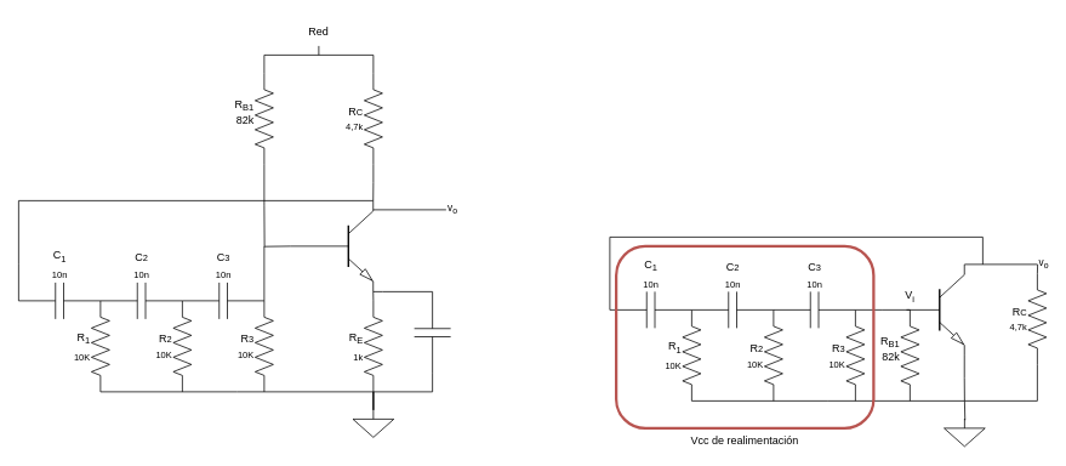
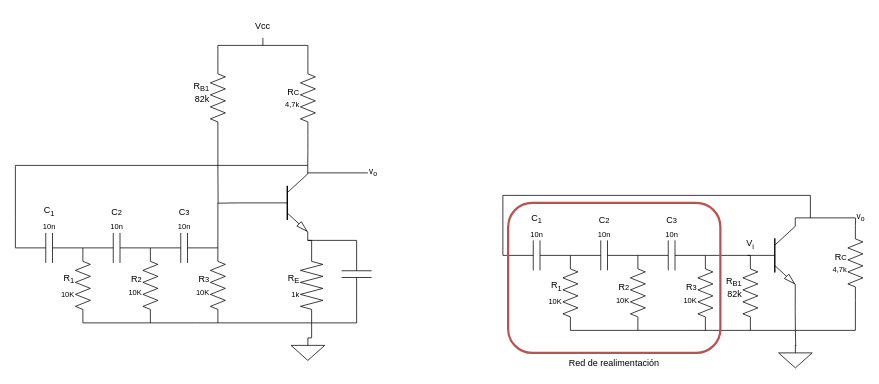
  <mxCell id="0" />
  <mxCell id="1" parent="0" />
  <mxCell id="2" style="edgeStyle=orthogonalEdgeStyle;rounded=0;orthogonalLoop=1;jettySize=auto;html=1;exitX=0;exitY=0.5;exitDx=0;exitDy=0;exitPerimeter=0;endArrow=none;startFill=0;" edge="1" parent="1" source="3"><mxGeometry relative="1" as="geometry"><mxPoint x="290" y="270.4" as="targetPoint" /></mxGeometry></mxCell>
  <mxCell id="3" value="" style="verticalLabelPosition=bottom;shadow=0;dashed=0;align=center;html=1;verticalAlign=top;shape=mxgraph.electrical.transistors.npn_transistor_5;" vertex="1" parent="1"><mxGeometry x="346" y="220" width="64" height="100" as="geometry" /></mxCell>
  <mxCell id="4" value="R&lt;span style=&quot;font-size: 10px;&quot;&gt;C&lt;/span&gt;&lt;div&gt;&lt;span style=&quot;font-size: 10px;&quot;&gt;4,7k&lt;/span&gt;&lt;/div&gt;" style="pointerEvents=1;verticalLabelPosition=middle;shadow=0;dashed=0;align=right;html=1;verticalAlign=middle;shape=mxgraph.electrical.resistors.resistor_2;direction=south;labelPosition=left;" vertex="1" parent="1"><mxGeometry x="400" y="80" width="20" height="100" as="geometry" /></mxCell>
  <mxCell id="5" style="edgeStyle=orthogonalEdgeStyle;rounded=0;orthogonalLoop=1;jettySize=auto;html=1;exitX=1;exitY=0.5;exitDx=0;exitDy=0;exitPerimeter=0;endArrow=none;startFill=0;" edge="1" parent="1" source="7"><mxGeometry relative="1" as="geometry"><mxPoint x="290.333" y="270" as="targetPoint" /></mxGeometry></mxCell>
  <mxCell id="6" style="edgeStyle=orthogonalEdgeStyle;rounded=0;orthogonalLoop=1;jettySize=auto;html=1;exitX=0;exitY=0.5;exitDx=0;exitDy=0;exitPerimeter=0;endArrow=none;startFill=0;entryX=0;entryY=0.5;entryDx=0;entryDy=0;entryPerimeter=0;" edge="1" parent="1" source="7" target="4"><mxGeometry relative="1" as="geometry"><mxPoint x="410" y="70" as="targetPoint" /><Array as="points"><mxPoint x="290" y="60" /><mxPoint x="410" y="60" /></Array></mxGeometry></mxCell>
  <mxCell id="7" value="R&lt;sub&gt;B1&lt;/sub&gt;&lt;div&gt;82k&lt;/div&gt;&lt;div&gt;&lt;div&gt;&lt;br&gt;&lt;/div&gt;&lt;/div&gt;" style="pointerEvents=1;verticalLabelPosition=middle;shadow=0;dashed=0;align=right;html=1;verticalAlign=middle;shape=mxgraph.electrical.resistors.resistor_2;direction=south;labelPosition=left;" vertex="1" parent="1"><mxGeometry x="280" y="80" width="20" height="100" as="geometry" /></mxCell>
  <mxCell id="8" style="edgeStyle=orthogonalEdgeStyle;rounded=0;orthogonalLoop=1;jettySize=auto;html=1;exitX=1;exitY=0.5;exitDx=0;exitDy=0;exitPerimeter=0;endArrow=none;startFill=0;" edge="1" parent="1" source="9" target="18"><mxGeometry relative="1" as="geometry"><mxPoint x="409.742" y="450" as="targetPoint" /></mxGeometry></mxCell>
- <mxCell id="9" value="R&lt;sub&gt;E&lt;br&gt;1k&lt;/sub&gt;" style="pointerEvents=1;verticalLabelPosition=middle;shadow=0;dashed=0;align=right;html=1;verticalAlign=middle;shape=mxgraph.electrical.resistors.resistor_2;direction=south;labelPosition=left;" vertex="1" parent="1"><mxGeometry x="400" y="330" width="20" height="100" as="geometry" /></mxCell>
+ <mxCell id="9" value="R&lt;sub&gt;E&lt;br&gt;1k&lt;/sub&gt;" style="pointerEvents=1;verticalLabelPosition=middle;shadow=0;dashed=0;align=right;html=1;verticalAlign=middle;shape=mxgraph.electrical.resistors.resistor_2;direction=south;labelPosition=left;" vertex="1" parent="1"><mxGeometry x="400" y="330" width="30" height="100" as="geometry" /></mxCell>
  <mxCell id="10" value="R&lt;sub&gt;1&lt;/sub&gt;&lt;div&gt;&lt;sub&gt;10K&lt;/sub&gt;&lt;/div&gt;" style="pointerEvents=1;verticalLabelPosition=middle;shadow=0;dashed=0;align=right;html=1;verticalAlign=middle;shape=mxgraph.electrical.resistors.resistor_2;direction=south;labelPosition=left;" vertex="1" parent="1"><mxGeometry x="100" y="330" width="20" height="100" as="geometry" /></mxCell>
  <mxCell id="11" style="edgeStyle=orthogonalEdgeStyle;rounded=0;orthogonalLoop=1;jettySize=auto;html=1;exitX=0;exitY=0.5;exitDx=0;exitDy=0;exitPerimeter=0;strokeColor=default;startArrow=none;startFill=0;endArrow=none;" edge="1" parent="1" source="12"><mxGeometry relative="1" as="geometry"><mxPoint x="20" y="220" as="targetPoint" /><Array as="points"><mxPoint x="20" y="290" /></Array></mxGeometry></mxCell>
  <mxCell id="12" value="C&lt;sub&gt;1&lt;/sub&gt;&lt;div&gt;&lt;sub&gt;10n&lt;/sub&gt;&lt;/div&gt;" style="pointerEvents=1;verticalLabelPosition=top;shadow=0;dashed=0;align=center;html=1;verticalAlign=bottom;shape=mxgraph.electrical.capacitors.capacitor_1;labelPosition=center;" vertex="1" parent="1"><mxGeometry x="20" y="310" width="90" height="40" as="geometry" /></mxCell>
  <mxCell id="13" style="edgeStyle=orthogonalEdgeStyle;rounded=0;orthogonalLoop=1;jettySize=auto;html=1;exitX=1;exitY=0.5;exitDx=0;exitDy=0;exitPerimeter=0;entryX=1;entryY=0;entryDx=0;entryDy=0;entryPerimeter=0;endArrow=none;startFill=0;" edge="1" parent="1" source="4" target="3"><mxGeometry relative="1" as="geometry" /></mxCell>
  <mxCell id="14" style="edgeStyle=orthogonalEdgeStyle;rounded=0;orthogonalLoop=1;jettySize=auto;html=1;exitX=1;exitY=1;exitDx=0;exitDy=0;exitPerimeter=0;entryX=0;entryY=0.5;entryDx=0;entryDy=0;entryPerimeter=0;endArrow=none;startFill=0;" edge="1" parent="1" source="3" target="9"><mxGeometry relative="1" as="geometry" /></mxCell>
  <mxCell id="15" value="" style="endArrow=none;html=1;rounded=0;" edge="1" parent="1"><mxGeometry width="50" height="50" relative="1" as="geometry"><mxPoint x="350" as="sourcePoint" y="50" /><mxPoint x="350" y="60" as="targetPoint" /></mxGeometry></mxCell>
- <mxCell id="16" value="Red" style="text;html=1;align=center;verticalAlign=middle;whiteSpace=wrap;rounded=0;" vertex="1" parent="1"><mxGeometry x="320" y="20" width="60" height="30" as="geometry" /></mxCell>
+ <mxCell id="16" value="Vcc" style="text;html=1;align=center;verticalAlign=middle;whiteSpace=wrap;rounded=0;" vertex="1" parent="1"><mxGeometry x="320" y="20" width="60" height="30" as="geometry" /></mxCell>
  <mxCell id="17" style="edgeStyle=orthogonalEdgeStyle;rounded=0;orthogonalLoop=1;jettySize=auto;html=1;exitX=1;exitY=0.5;exitDx=0;exitDy=0;exitPerimeter=0;entryX=1;entryY=0.5;entryDx=0;entryDy=0;entryPerimeter=0;endArrow=none;startFill=0;" edge="1" parent="1" source="10" target="9"><mxGeometry relative="1" as="geometry"><Array as="points"><mxPoint x="260" y="430" /><mxPoint x="260" y="430" /></Array></mxGeometry></mxCell>
  <mxCell id="18" value="" style="pointerEvents=1;verticalLabelPosition=bottom;shadow=0;dashed=0;align=center;html=1;verticalAlign=top;shape=mxgraph.electrical.signal_sources.signal_ground;" vertex="1" parent="1"><mxGeometry x="387.502" y="450" width="45" height="30" as="geometry" /></mxCell>
  <mxCell id="19" value="" style="pointerEvents=1;verticalLabelPosition=bottom;shadow=0;dashed=0;align=center;html=1;verticalAlign=top;shape=mxgraph.electrical.capacitors.capacitor_1;direction=south;" vertex="1" parent="1"><mxGeometry x="455" y="320" width="40" height="90" as="geometry" /></mxCell>
  <mxCell id="20" style="edgeStyle=orthogonalEdgeStyle;rounded=0;orthogonalLoop=1;jettySize=auto;html=1;exitX=0;exitY=0.5;exitDx=0;exitDy=0;exitPerimeter=0;entryX=1;entryY=1;entryDx=0;entryDy=0;entryPerimeter=0;endArrow=none;startFill=0;" edge="1" parent="1" source="19" target="3"><mxGeometry relative="1" as="geometry"><Array as="points"><mxPoint x="420" y="320" /><mxPoint x="420" y="320" /></Array></mxGeometry></mxCell>
  <mxCell id="21" style="edgeStyle=orthogonalEdgeStyle;rounded=0;orthogonalLoop=1;jettySize=auto;html=1;exitX=1;exitY=0.5;exitDx=0;exitDy=0;exitPerimeter=0;entryX=1;entryY=0.5;entryDx=0;entryDy=0;entryPerimeter=0;endArrow=none;startFill=0;" edge="1" parent="1" source="9" target="19"><mxGeometry relative="1" as="geometry"><Array as="points"><mxPoint x="475" y="430" /></Array></mxGeometry></mxCell>
  <mxCell id="22" value="" style="endArrow=none;html=1;rounded=0;exitX=1;exitY=0.5;exitDx=0;exitDy=0;exitPerimeter=0;" edge="1" parent="1"><mxGeometry width="50" height="50" relative="1" as="geometry"><mxPoint x="290" y="330" as="sourcePoint" /><mxPoint x="290" y="270" as="targetPoint" /></mxGeometry></mxCell>
  <mxCell id="23" value="R&lt;span style=&quot;font-size: 10px;&quot;&gt;2&lt;/span&gt;&lt;div&gt;&lt;div&gt;&lt;sub&gt;10K&lt;/sub&gt;&lt;/div&gt;&lt;/div&gt;" style="pointerEvents=1;verticalLabelPosition=middle;shadow=0;dashed=0;align=right;html=1;verticalAlign=middle;shape=mxgraph.electrical.resistors.resistor_2;direction=south;labelPosition=left;" vertex="1" parent="1"><mxGeometry x="190" y="330" width="20" height="100" as="geometry" /></mxCell>
  <mxCell id="24" value="R&lt;span style=&quot;font-size: 10px;&quot;&gt;3&lt;/span&gt;&lt;div&gt;&lt;sub&gt;10K&lt;/sub&gt;&lt;/div&gt;" style="pointerEvents=1;verticalLabelPosition=middle;shadow=0;dashed=0;align=right;html=1;verticalAlign=middle;shape=mxgraph.electrical.resistors.resistor_2;direction=south;labelPosition=left;" vertex="1" parent="1"><mxGeometry x="280" y="330" width="20" height="100" as="geometry" /></mxCell>
  <mxCell id="25" value="C&lt;span style=&quot;font-size: 10px;&quot;&gt;2&lt;/span&gt;&lt;div&gt;&lt;sub&gt;10n&lt;/sub&gt;&lt;/div&gt;" style="pointerEvents=1;verticalLabelPosition=top;shadow=0;dashed=0;align=center;html=1;verticalAlign=bottom;shape=mxgraph.electrical.capacitors.capacitor_1;labelPosition=center;" vertex="1" parent="1"><mxGeometry x="110" y="310" width="90" height="40" as="geometry" /></mxCell>
  <mxCell id="26" value="C&lt;span style=&quot;font-size: 10px;&quot;&gt;3&lt;/span&gt;&lt;div&gt;&lt;div&gt;&lt;sub&gt;10n&lt;/sub&gt;&lt;/div&gt;&lt;/div&gt;" style="pointerEvents=1;verticalLabelPosition=top;shadow=0;dashed=0;align=center;html=1;verticalAlign=bottom;shape=mxgraph.electrical.capacitors.capacitor_1;labelPosition=center;" vertex="1" parent="1"><mxGeometry x="200" y="310" width="90" height="40" as="geometry" /></mxCell>
  <mxCell id="27" value="v&lt;sub&gt;o&lt;/sub&gt;" style="endArrow=none;html=1;rounded=0;labelPosition=right;verticalLabelPosition=middle;align=left;verticalAlign=middle;" edge="1" parent="1"><mxGeometry x="1" width="50" height="50" relative="1" as="geometry"><mxPoint x="410" y="230" as="sourcePoint" /><mxPoint x="490" y="230" as="targetPoint" /><mxPoint as="offset" /></mxGeometry></mxCell>
  <mxCell id="28" value="" style="endArrow=none;html=1;rounded=0;entryX=1;entryY=0;entryDx=0;entryDy=0;entryPerimeter=0;" edge="1" parent="1" target="3"><mxGeometry width="50" height="50" relative="1" as="geometry"><mxPoint x="20" y="220" as="sourcePoint" /><mxPoint x="180" y="180" as="targetPoint" /></mxGeometry></mxCell>
  <mxCell id="29" value="" style="verticalLabelPosition=bottom;shadow=0;dashed=0;align=center;html=1;verticalAlign=top;shape=mxgraph.electrical.transistors.npn_transistor_5;" vertex="1" parent="1"><mxGeometry x="996" y="290" width="64" height="100" as="geometry" /></mxCell>
  <mxCell id="30" style="edgeStyle=orthogonalEdgeStyle;rounded=0;orthogonalLoop=1;jettySize=auto;html=1;exitX=1;exitY=0.5;exitDx=0;exitDy=0;exitPerimeter=0;endArrow=none;startFill=0;" edge="1" parent="1" target="36"><mxGeometry relative="1" as="geometry"><mxPoint x="1059.742" y="460" as="targetPoint" /><mxPoint x="1060" y="440" as="sourcePoint" /></mxGeometry></mxCell>
  <mxCell id="31" value="R&lt;sub&gt;1&lt;/sub&gt;&lt;div&gt;&lt;sub&gt;10K&lt;/sub&gt;&lt;/div&gt;" style="pointerEvents=1;verticalLabelPosition=middle;shadow=0;dashed=0;align=right;html=1;verticalAlign=middle;shape=mxgraph.electrical.resistors.resistor_2;direction=south;labelPosition=left;" vertex="1" parent="1"><mxGeometry x="750" y="340" width="20" height="100" as="geometry" /></mxCell>
  <mxCell id="32" style="edgeStyle=orthogonalEdgeStyle;rounded=0;orthogonalLoop=1;jettySize=auto;html=1;exitX=0;exitY=0.5;exitDx=0;exitDy=0;exitPerimeter=0;strokeColor=default;startArrow=none;startFill=0;endArrow=none;" edge="1" parent="1" source="33"><mxGeometry relative="1" as="geometry"><mxPoint x="1080" y="290" as="targetPoint" /><Array as="points"><mxPoint x="670" y="260" /><mxPoint x="1080" y="260" /></Array></mxGeometry></mxCell>
  <mxCell id="33" value="C&lt;sub&gt;1&lt;/sub&gt;&lt;div&gt;&lt;sub&gt;10n&lt;/sub&gt;&lt;/div&gt;" style="pointerEvents=1;verticalLabelPosition=top;shadow=0;dashed=0;align=center;html=1;verticalAlign=bottom;shape=mxgraph.electrical.capacitors.capacitor_1;labelPosition=center;" vertex="1" parent="1"><mxGeometry x="670" y="320" width="90" height="40" as="geometry" /></mxCell>
  <mxCell id="34" style="edgeStyle=orthogonalEdgeStyle;rounded=0;orthogonalLoop=1;jettySize=auto;html=1;exitX=1;exitY=1;exitDx=0;exitDy=0;exitPerimeter=0;endArrow=none;startFill=0;" edge="1" parent="1" source="29"><mxGeometry relative="1" as="geometry"><mxPoint x="1060" y="440" as="targetPoint" /></mxGeometry></mxCell>
  <mxCell id="35" style="edgeStyle=orthogonalEdgeStyle;rounded=0;orthogonalLoop=1;jettySize=auto;html=1;exitX=1;exitY=0.5;exitDx=0;exitDy=0;exitPerimeter=0;entryX=1;entryY=0.5;entryDx=0;entryDy=0;entryPerimeter=0;endArrow=none;startFill=0;" edge="1" parent="1" source="31"><mxGeometry relative="1" as="geometry"><Array as="points"><mxPoint x="910" y="440" /><mxPoint x="910" y="440" /></Array><mxPoint x="1060" y="440" as="targetPoint" /></mxGeometry></mxCell>
  <mxCell id="36" value="" style="pointerEvents=1;verticalLabelPosition=bottom;shadow=0;dashed=0;align=center;html=1;verticalAlign=top;shape=mxgraph.electrical.signal_sources.signal_ground;" vertex="1" parent="1"><mxGeometry x="1037.502" y="460" width="45" height="30" as="geometry" /></mxCell>
  <mxCell id="37" value="R&lt;span style=&quot;font-size: 10px;&quot;&gt;2&lt;/span&gt;&lt;div&gt;&lt;div&gt;&lt;sub&gt;10K&lt;/sub&gt;&lt;/div&gt;&lt;/div&gt;" style="pointerEvents=1;verticalLabelPosition=middle;shadow=0;dashed=0;align=right;html=1;verticalAlign=middle;shape=mxgraph.electrical.resistors.resistor_2;direction=south;labelPosition=left;" vertex="1" parent="1"><mxGeometry x="840" y="340" width="20" height="100" as="geometry" /></mxCell>
  <mxCell id="38" value="R&lt;span style=&quot;font-size: 10px;&quot;&gt;3&lt;/span&gt;&lt;div&gt;&lt;sub&gt;10K&lt;/sub&gt;&lt;/div&gt;" style="pointerEvents=1;verticalLabelPosition=middle;shadow=0;dashed=0;align=right;html=1;verticalAlign=middle;shape=mxgraph.electrical.resistors.resistor_2;direction=south;labelPosition=left;" vertex="1" parent="1"><mxGeometry x="930" y="340" width="20" height="100" as="geometry" /></mxCell>
  <mxCell id="39" value="C&lt;span style=&quot;font-size: 10px;&quot;&gt;2&lt;/span&gt;&lt;div&gt;&lt;sub&gt;10n&lt;/sub&gt;&lt;/div&gt;" style="pointerEvents=1;verticalLabelPosition=top;shadow=0;dashed=0;align=center;html=1;verticalAlign=bottom;shape=mxgraph.electrical.capacitors.capacitor_1;labelPosition=center;" vertex="1" parent="1"><mxGeometry x="760" y="320" width="90" height="40" as="geometry" /></mxCell>
  <mxCell id="40" value="C&lt;span style=&quot;font-size: 10px;&quot;&gt;3&lt;/span&gt;&lt;div&gt;&lt;div&gt;&lt;sub&gt;10n&lt;/sub&gt;&lt;/div&gt;&lt;/div&gt;" style="pointerEvents=1;verticalLabelPosition=top;shadow=0;dashed=0;align=center;html=1;verticalAlign=bottom;shape=mxgraph.electrical.capacitors.capacitor_1;labelPosition=center;" vertex="1" parent="1"><mxGeometry x="850" y="320" width="90" height="40" as="geometry" /></mxCell>
  <mxCell id="41" value="v&lt;sub&gt;o&lt;/sub&gt;" style="endArrow=none;html=1;rounded=0;labelPosition=right;verticalLabelPosition=middle;align=left;verticalAlign=middle;" edge="1" parent="1"><mxGeometry x="1" width="50" height="50" relative="1" as="geometry"><mxPoint x="1060" y="290" as="sourcePoint" /><mxPoint x="1140" y="290" as="targetPoint" /><mxPoint as="offset" /></mxGeometry></mxCell>
  <mxCell id="42" value="R&lt;sub&gt;B1&lt;/sub&gt;&lt;div&gt;82k&lt;/div&gt;&lt;div&gt;&lt;div&gt;&lt;br&gt;&lt;/div&gt;&lt;/div&gt;" style="pointerEvents=1;verticalLabelPosition=middle;shadow=0;dashed=0;align=right;html=1;verticalAlign=middle;shape=mxgraph.electrical.resistors.resistor_2;direction=south;labelPosition=left;" vertex="1" parent="1"><mxGeometry x="990" y="340" width="20" height="100" as="geometry" /></mxCell>
  <mxCell id="43" style="edgeStyle=orthogonalEdgeStyle;rounded=0;orthogonalLoop=1;jettySize=auto;html=1;exitX=1;exitY=0.5;exitDx=0;exitDy=0;exitPerimeter=0;endArrow=none;startFill=0;" edge="1" parent="1" source="45"><mxGeometry relative="1" as="geometry"><mxPoint x="1060" y="440" as="targetPoint" /><Array as="points"><mxPoint x="1140" y="440" /></Array></mxGeometry></mxCell>
  <mxCell id="44" style="edgeStyle=orthogonalEdgeStyle;rounded=0;orthogonalLoop=1;jettySize=auto;html=1;exitX=0;exitY=0.5;exitDx=0;exitDy=0;exitPerimeter=0;endArrow=none;startFill=0;" edge="1" parent="1" source="45"><mxGeometry relative="1" as="geometry"><mxPoint x="1140.333" y="290" as="targetPoint" /></mxGeometry></mxCell>
  <mxCell id="45" value="R&lt;span style=&quot;font-size: 10px;&quot;&gt;C&lt;/span&gt;&lt;div&gt;&lt;span style=&quot;font-size: 10px;&quot;&gt;4,7k&lt;/span&gt;&lt;/div&gt;" style="pointerEvents=1;verticalLabelPosition=middle;shadow=0;dashed=0;align=right;html=1;verticalAlign=middle;shape=mxgraph.electrical.resistors.resistor_2;direction=south;labelPosition=left;" vertex="1" parent="1"><mxGeometry x="1130" y="300" width="20" height="100" as="geometry" /></mxCell>
  <mxCell id="46" style="edgeStyle=orthogonalEdgeStyle;rounded=0;orthogonalLoop=1;jettySize=auto;html=1;exitX=1;exitY=0.5;exitDx=0;exitDy=0;exitPerimeter=0;entryX=0;entryY=0.5;entryDx=0;entryDy=0;entryPerimeter=0;endArrow=none;startFill=0;" edge="1" parent="1" source="40" target="42"><mxGeometry relative="1" as="geometry"><Array as="points"><mxPoint x="970" y="340" /><mxPoint x="970" y="340" /></Array></mxGeometry></mxCell>
- <mxCell id="47" value="Vcc de realimentación" style="rounded=1;whiteSpace=wrap;html=1;fillColor=none;strokeColor=#b85450;strokeWidth=3;arcSize=16;labelPosition=center;verticalLabelPosition=bottom;align=center;verticalAlign=top;" vertex="1" parent="1"><mxGeometry x="677" y="270" width="283" height="200" as="geometry" /></mxCell>
+ <mxCell id="47" value="Red de realimentación" style="rounded=1;whiteSpace=wrap;html=1;fillColor=none;strokeColor=#b85450;strokeWidth=3;arcSize=16;labelPosition=center;verticalLabelPosition=bottom;align=center;verticalAlign=top;" vertex="1" parent="1"><mxGeometry x="677" y="270" width="283" height="200" as="geometry" /></mxCell>
  <mxCell id="48" value="V&lt;sub&gt;i&lt;/sub&gt;" style="text;html=1;align=center;verticalAlign=middle;whiteSpace=wrap;rounded=0;" vertex="1" parent="1"><mxGeometry x="970" y="310" width="60" height="30" as="geometry" /></mxCell>
